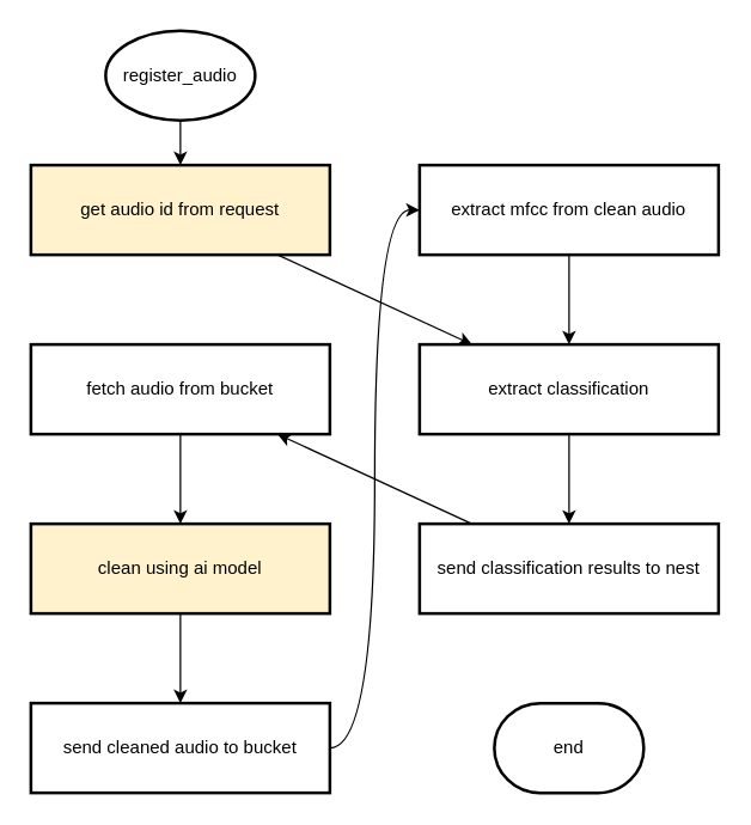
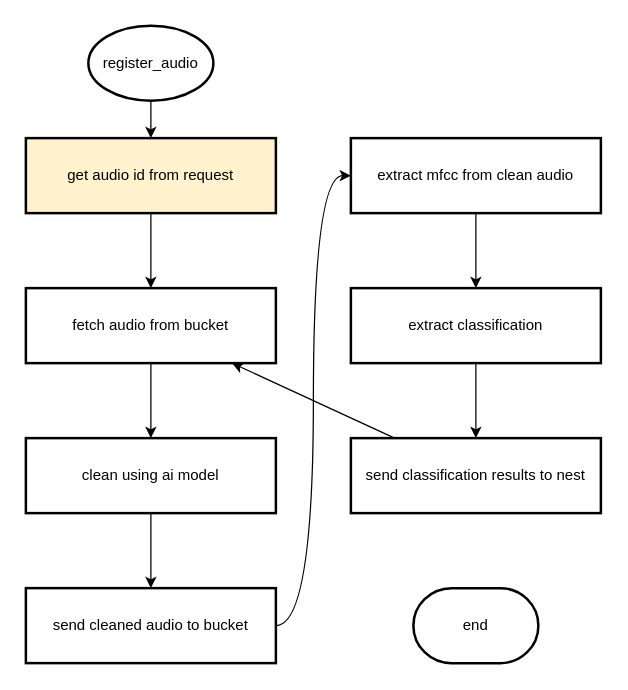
  <mxCell id="0" />
  <mxCell id="1" parent="0" />
  <mxCell id="2" value="" style="edgeStyle=none;html=1;" edge="1" parent="1" source="3" target="5"><mxGeometry relative="1" as="geometry" /></mxCell>
  <mxCell id="3" value="register_audio" style="strokeWidth=2;html=1;shape=mxgraph.flowchart.start_1;whiteSpace=wrap;" vertex="1" parent="1"><mxGeometry x="70" y="20" width="100" height="60" as="geometry" /></mxCell>
- <mxCell id="4" value="" style="edgeStyle=none;html=1;" edge="1" parent="1" source="5" target="15"><mxGeometry relative="1" as="geometry" /></mxCell>
+ <mxCell id="4" value="" style="edgeStyle=none;html=1;" edge="1" parent="1" source="5" target="7"><mxGeometry relative="1" as="geometry" /></mxCell>
  <mxCell id="5" value="get audio id from request" style="whiteSpace=wrap;html=1;strokeWidth=2;fillColor=#fff2cc;" vertex="1" parent="1"><mxGeometry x="20" y="110" width="200" height="60" as="geometry" /></mxCell>
  <mxCell id="6" value="" style="edgeStyle=none;html=1;" edge="1" parent="1" source="7" target="9"><mxGeometry relative="1" as="geometry" /></mxCell>
  <mxCell id="7" value="fetch audio from bucket" style="whiteSpace=wrap;html=1;strokeWidth=2;" vertex="1" parent="1"><mxGeometry x="20" y="230" width="200" height="60" as="geometry" /></mxCell>
  <mxCell id="8" value="" style="edgeStyle=none;html=1;" edge="1" parent="1" source="9" target="11"><mxGeometry relative="1" as="geometry" /></mxCell>
- <mxCell id="9" value="clean using ai model" style="whiteSpace=wrap;html=1;strokeWidth=2;fillColor=#fff2cc;" vertex="1" parent="1"><mxGeometry x="20" y="350" width="200" height="60" as="geometry" /></mxCell>
+ <mxCell id="9" value="clean using ai model" style="whiteSpace=wrap;html=1;strokeWidth=2;" vertex="1" parent="1"><mxGeometry x="20" y="350" width="200" height="60" as="geometry" /></mxCell>
  <mxCell id="10" value="" style="edgeStyle=orthogonalEdgeStyle;html=1;curved=1;" edge="1" parent="1" source="11" target="13"><mxGeometry relative="1" as="geometry"><Array as="points"><mxPoint x="250" y="500" /><mxPoint x="250" y="140" /></Array></mxGeometry></mxCell>
  <mxCell id="11" value="send cleaned audio to bucket" style="whiteSpace=wrap;html=1;strokeWidth=2;" vertex="1" parent="1"><mxGeometry x="20" y="470" width="200" height="60" as="geometry" /></mxCell>
  <mxCell id="12" value="" style="edgeStyle=none;html=1;" edge="1" parent="1" source="13" target="15"><mxGeometry relative="1" as="geometry" /></mxCell>
  <mxCell id="13" value="extract mfcc from clean audio" style="whiteSpace=wrap;html=1;strokeWidth=2;" vertex="1" parent="1"><mxGeometry x="280" y="110" width="200" height="60" as="geometry" /></mxCell>
  <mxCell id="14" value="" style="edgeStyle=none;html=1;" edge="1" parent="1" source="15" target="17"><mxGeometry relative="1" as="geometry" /></mxCell>
  <mxCell id="15" value="extract classification" style="whiteSpace=wrap;html=1;strokeWidth=2;" vertex="1" parent="1"><mxGeometry x="280" y="230" width="200" height="60" as="geometry" /></mxCell>
  <mxCell id="16" style="edgeStyle=none;html=1;" edge="1" parent="1" source="17" target="7"><mxGeometry relative="1" as="geometry" /></mxCell>
  <mxCell id="17" value="send classification results to nest" style="whiteSpace=wrap;html=1;strokeWidth=2;" vertex="1" parent="1"><mxGeometry x="280" y="350" width="200" height="60" as="geometry" /></mxCell>
  <mxCell id="18" value="end" style="strokeWidth=2;html=1;shape=mxgraph.flowchart.terminator;whiteSpace=wrap;" vertex="1" parent="1"><mxGeometry x="330" y="470" width="100" height="60" as="geometry" /></mxCell>
